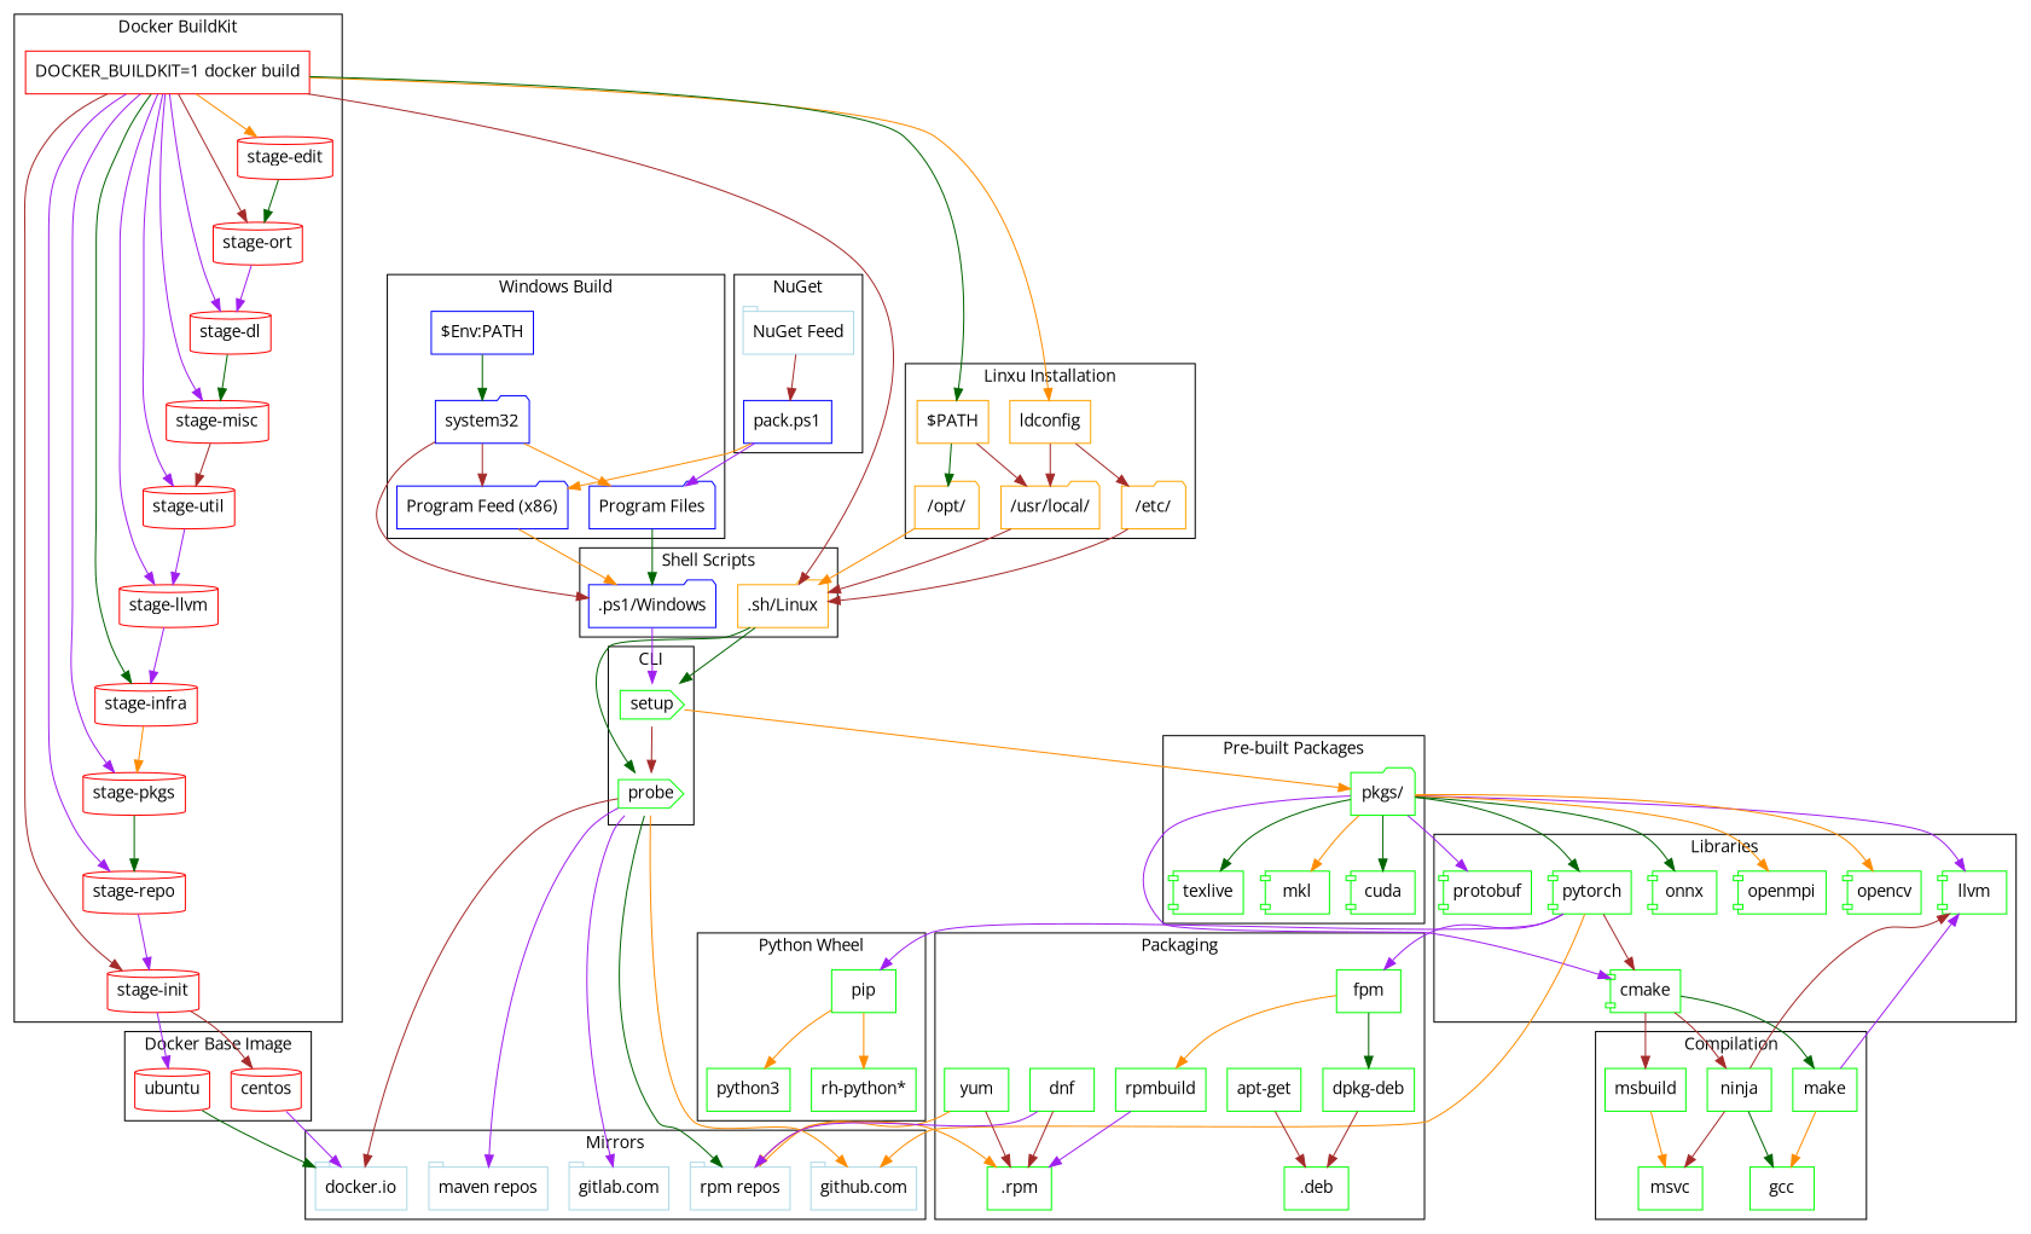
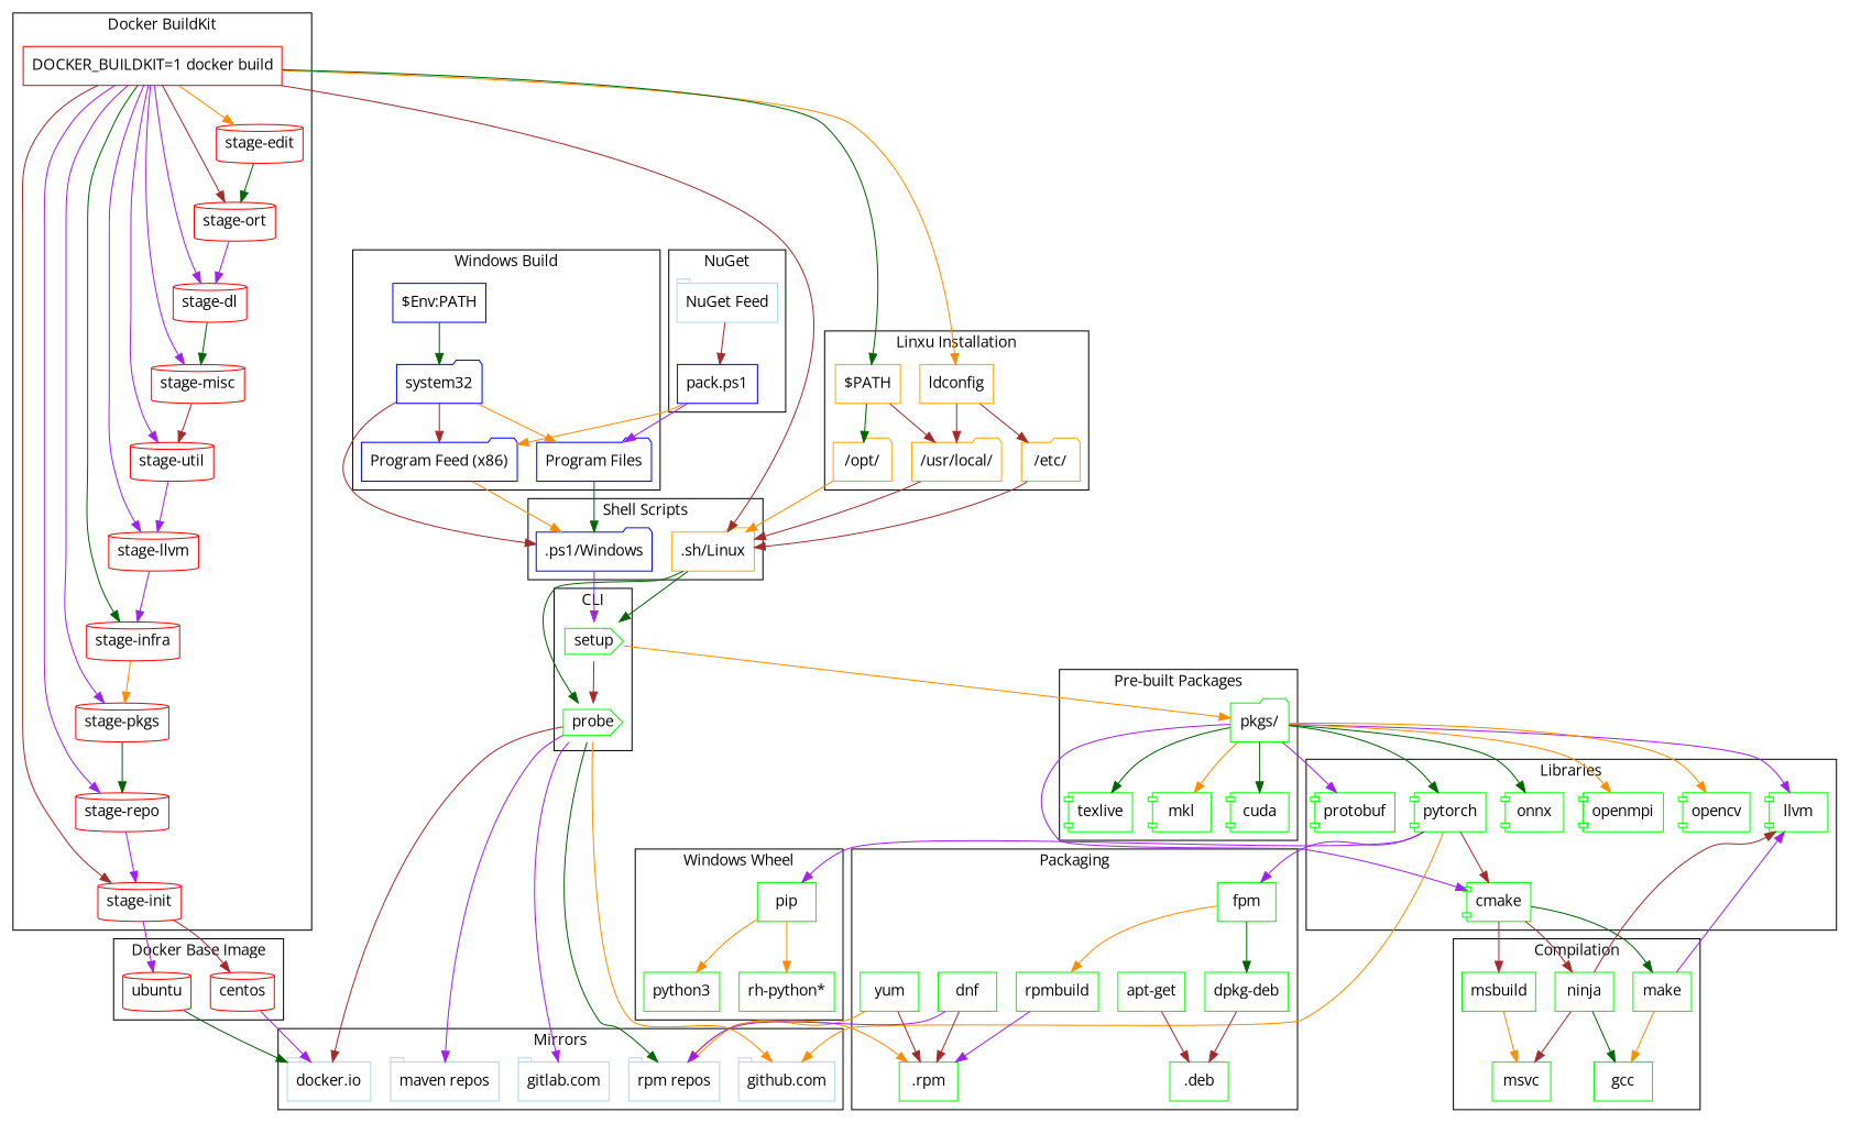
  digraph {
    fontname="Open Sans"
    node [color=green fontname="Open Sans" shape=box]
    edge [color=purple fontname="Open Sans"]
    "pack.ps1" [color=blue]
    "NuGet Feed" [color=lightblue shape=tab]
    "$Env:PATH" [color=blue]
    system32 [color=blue shape=folder]
    "Program Files" [color=blue shape=folder]
    n6 [color=blue label="Program Feed (x86)" shape=folder]
    "DOCKER_BUILDKIT=1 docker build" [color=red]
    "stage-init" [color=red shape=cylinder]
    "stage-repo" [color=red shape=cylinder]
    "stage-pkgs" [color=red shape=cylinder]
    "stage-infra" [color=red shape=cylinder]
    "stage-llvm" [color=red shape=cylinder]
    "stage-util" [color=red shape=cylinder]
    "stage-misc" [color=red shape=cylinder]
    "stage-dl" [color=red shape=cylinder]
    "stage-ort" [color=red shape=cylinder]
    "stage-edit" [color=red shape=cylinder]
    centos [color=red shape=cylinder]
    ubuntu [color=red shape=cylinder]
    "pkgs/" [shape=folder]
    mkl [shape=component]
    cuda [shape=component]
    texlive [shape=component]
    ldconfig [color=orange]
    "/usr/local/" [color=orange shape=folder]
    "/etc/" [color=orange shape=folder]
    "$PATH" [color=orange]
    "/opt/" [color=orange shape=folder]
    ".sh/Linux" [color=orange shape=folder]
    ".ps1/Windows" [color=blue shape=folder]
    setup [shape=cds]
    probe [shape=cds]
    "github.com" [color=lightblue shape=tab]
    "gitlab.com" [color=lightblue shape=tab]
    "docker.io" [color=lightblue shape=tab]
    "rpm repos" [color=lightblue shape=tab]
    "maven repos" [color=lightblue shape=tab]
    cmake [shape=component]
    protobuf [shape=component]
    llvm [shape=component]
    opencv [shape=component]
    openmpi [shape=component]
    onnx [shape=component]
    pytorch [shape=component]
    make
    gcc
    ninja
    msvc
    msbuild
    fpm
    rpmbuild
    "dpkg-deb"
    yum
    ".rpm"
    dnf
    "apt-get"
    ".deb"
    pip
    python3
    "rh-python*"
    subgraph cluster_1 {
      label=NuGet
      "pack.ps1"
      "NuGet Feed"
    }
    subgraph cluster_2 {
      label="Windows Build"
      "$Env:PATH"
      system32
      "Program Files"
      n6
    }
    subgraph cluster_3 {
      label="Docker BuildKit"
      "DOCKER_BUILDKIT=1 docker build"
      "stage-init"
      "stage-repo"
      "stage-pkgs"
      "stage-infra"
      "stage-llvm"
      "stage-util"
      "stage-misc"
      "stage-dl"
      "stage-ort"
      "stage-edit"
    }
    subgraph cluster_4 {
      label="Docker Base Image"
      centos
      ubuntu
    }
    subgraph cluster_5 {
      label="Pre-built Packages"
      "pkgs/"
      mkl
      cuda
      texlive
    }
    subgraph cluster_6 {
      label="Linxu Installation"
      ldconfig
      "/usr/local/"
      "/etc/"
      "$PATH"
      "/opt/"
    }
    subgraph cluster_7 {
      label="Shell Scripts"
      ".sh/Linux"
      ".ps1/Windows"
    }
    subgraph cluster_8 {
      label=CLI
      setup
      probe
    }
    subgraph cluster_9 {
      label=Mirrors
      "github.com"
      "gitlab.com"
      "docker.io"
      "rpm repos"
      "maven repos"
    }
    subgraph cluster_10 {
      label=Libraries
      cmake
      protobuf
      llvm
      opencv
      openmpi
      onnx
      pytorch
    }
    subgraph cluster_11 {
      label=Compilation
      make
      gcc
      ninja
      msvc
      msbuild
    }
    subgraph cluster_12 {
      label=Packaging
      fpm
      rpmbuild
      "dpkg-deb"
      yum
      ".rpm"
      dnf
      "apt-get"
      ".deb"
    }
    subgraph cluster_13 {
-     label="Python Wheel"
+     label="Windows Wheel"
      pip
      python3
      "rh-python*"
    }
    "pack.ps1" -> "Program Files"
    "pack.ps1" -> n6 [color=darkorange]
    "NuGet Feed" -> "pack.ps1" [color=brown]
    "$Env:PATH" -> system32 [color=darkgreen]
    system32 -> "Program Files" [color=darkorange]
    system32 -> n6 [color=brown]
    system32 -> ".ps1/Windows" [color=brown]
    "Program Files" -> ".ps1/Windows" [color=darkgreen]
    n6 -> ".ps1/Windows" [color=darkorange]
    "DOCKER_BUILDKIT=1 docker build" -> "stage-init" [color=brown]
    "DOCKER_BUILDKIT=1 docker build" -> "stage-repo"
    "DOCKER_BUILDKIT=1 docker build" -> "stage-pkgs"
    "DOCKER_BUILDKIT=1 docker build" -> "stage-infra" [color=darkgreen]
    "DOCKER_BUILDKIT=1 docker build" -> "stage-llvm"
    "DOCKER_BUILDKIT=1 docker build" -> "stage-util"
    "DOCKER_BUILDKIT=1 docker build" -> "stage-misc"
    "DOCKER_BUILDKIT=1 docker build" -> "stage-dl"
    "DOCKER_BUILDKIT=1 docker build" -> "stage-ort" [color=brown]
    "DOCKER_BUILDKIT=1 docker build" -> "stage-edit" [color=darkorange]
    "DOCKER_BUILDKIT=1 docker build" -> ldconfig [color=darkorange]
    "DOCKER_BUILDKIT=1 docker build" -> "$PATH" [color=darkgreen]
    "DOCKER_BUILDKIT=1 docker build" -> ".sh/Linux" [color=brown]
    "stage-init" -> centos [color=brown]
    "stage-init" -> ubuntu
    "stage-repo" -> "stage-init"
    "stage-pkgs" -> "stage-repo" [color=darkgreen]
    "stage-infra" -> "stage-pkgs" [color=darkorange]
    "stage-llvm" -> "stage-infra"
    "stage-util" -> "stage-llvm"
    "stage-misc" -> "stage-util" [color=brown]
    "stage-dl" -> "stage-misc" [color=darkgreen]
    "stage-ort" -> "stage-dl"
    "stage-edit" -> "stage-ort" [color=darkgreen]
    centos -> "docker.io"
    ubuntu -> "docker.io" [color=darkgreen]
    "pkgs/" -> mkl [color=darkorange]
    "pkgs/" -> cuda [color=darkgreen]
    "pkgs/" -> texlive [color=darkgreen]
    "pkgs/" -> cmake
    "pkgs/" -> protobuf
    "pkgs/" -> llvm
    "pkgs/" -> opencv [color=darkorange]
    "pkgs/" -> openmpi [color=darkorange]
    "pkgs/" -> onnx [color=darkgreen]
    "pkgs/" -> pytorch [color=darkgreen]
    ldconfig -> "/usr/local/" [color=brown]
    ldconfig -> "/etc/" [color=brown]
    "/usr/local/" -> ".sh/Linux" [color=brown]
    "/etc/" -> ".sh/Linux" [color=brown]
    "$PATH" -> "/usr/local/" [color=brown]
    "$PATH" -> "/opt/" [color=darkgreen]
    "/opt/" -> ".sh/Linux" [color=darkorange]
    ".sh/Linux" -> setup [color=darkgreen]
    ".sh/Linux" -> probe [color=darkgreen]
    ".ps1/Windows" -> setup
    setup -> "pkgs/" [color=darkorange]
    setup -> probe [color=brown]
    probe -> "github.com" [color=darkorange]
    probe -> "gitlab.com"
    probe -> "docker.io" [color=brown]
    probe -> "rpm repos" [color=darkgreen]
    probe -> "maven repos"
    "rpm repos" -> ".rpm" [color=darkorange]
    cmake -> make [color=darkgreen]
    cmake -> ninja [color=brown]
    cmake -> msbuild [color=brown]
    pytorch -> "github.com" [color=darkorange]
    pytorch -> cmake [color=brown]
    pytorch -> fpm
    pytorch -> pip
    make -> llvm
    make -> gcc [color=darkorange]
    ninja -> llvm [color=brown]
    ninja -> gcc [color=darkgreen]
    ninja -> msvc [color=brown]
    msbuild -> msvc [color=darkorange]
    fpm -> rpmbuild [color=darkorange]
    fpm -> "dpkg-deb" [color=darkgreen]
    rpmbuild -> ".rpm"
    "dpkg-deb" -> ".deb" [color=brown]
    yum -> "rpm repos" [color=darkorange]
    yum -> ".rpm" [color=brown]
    dnf -> "rpm repos"
    dnf -> ".rpm" [color=brown]
    "apt-get" -> ".deb" [color=brown]
    pip -> python3 [color=darkorange]
    pip -> "rh-python*" [color=darkorange]
  }
